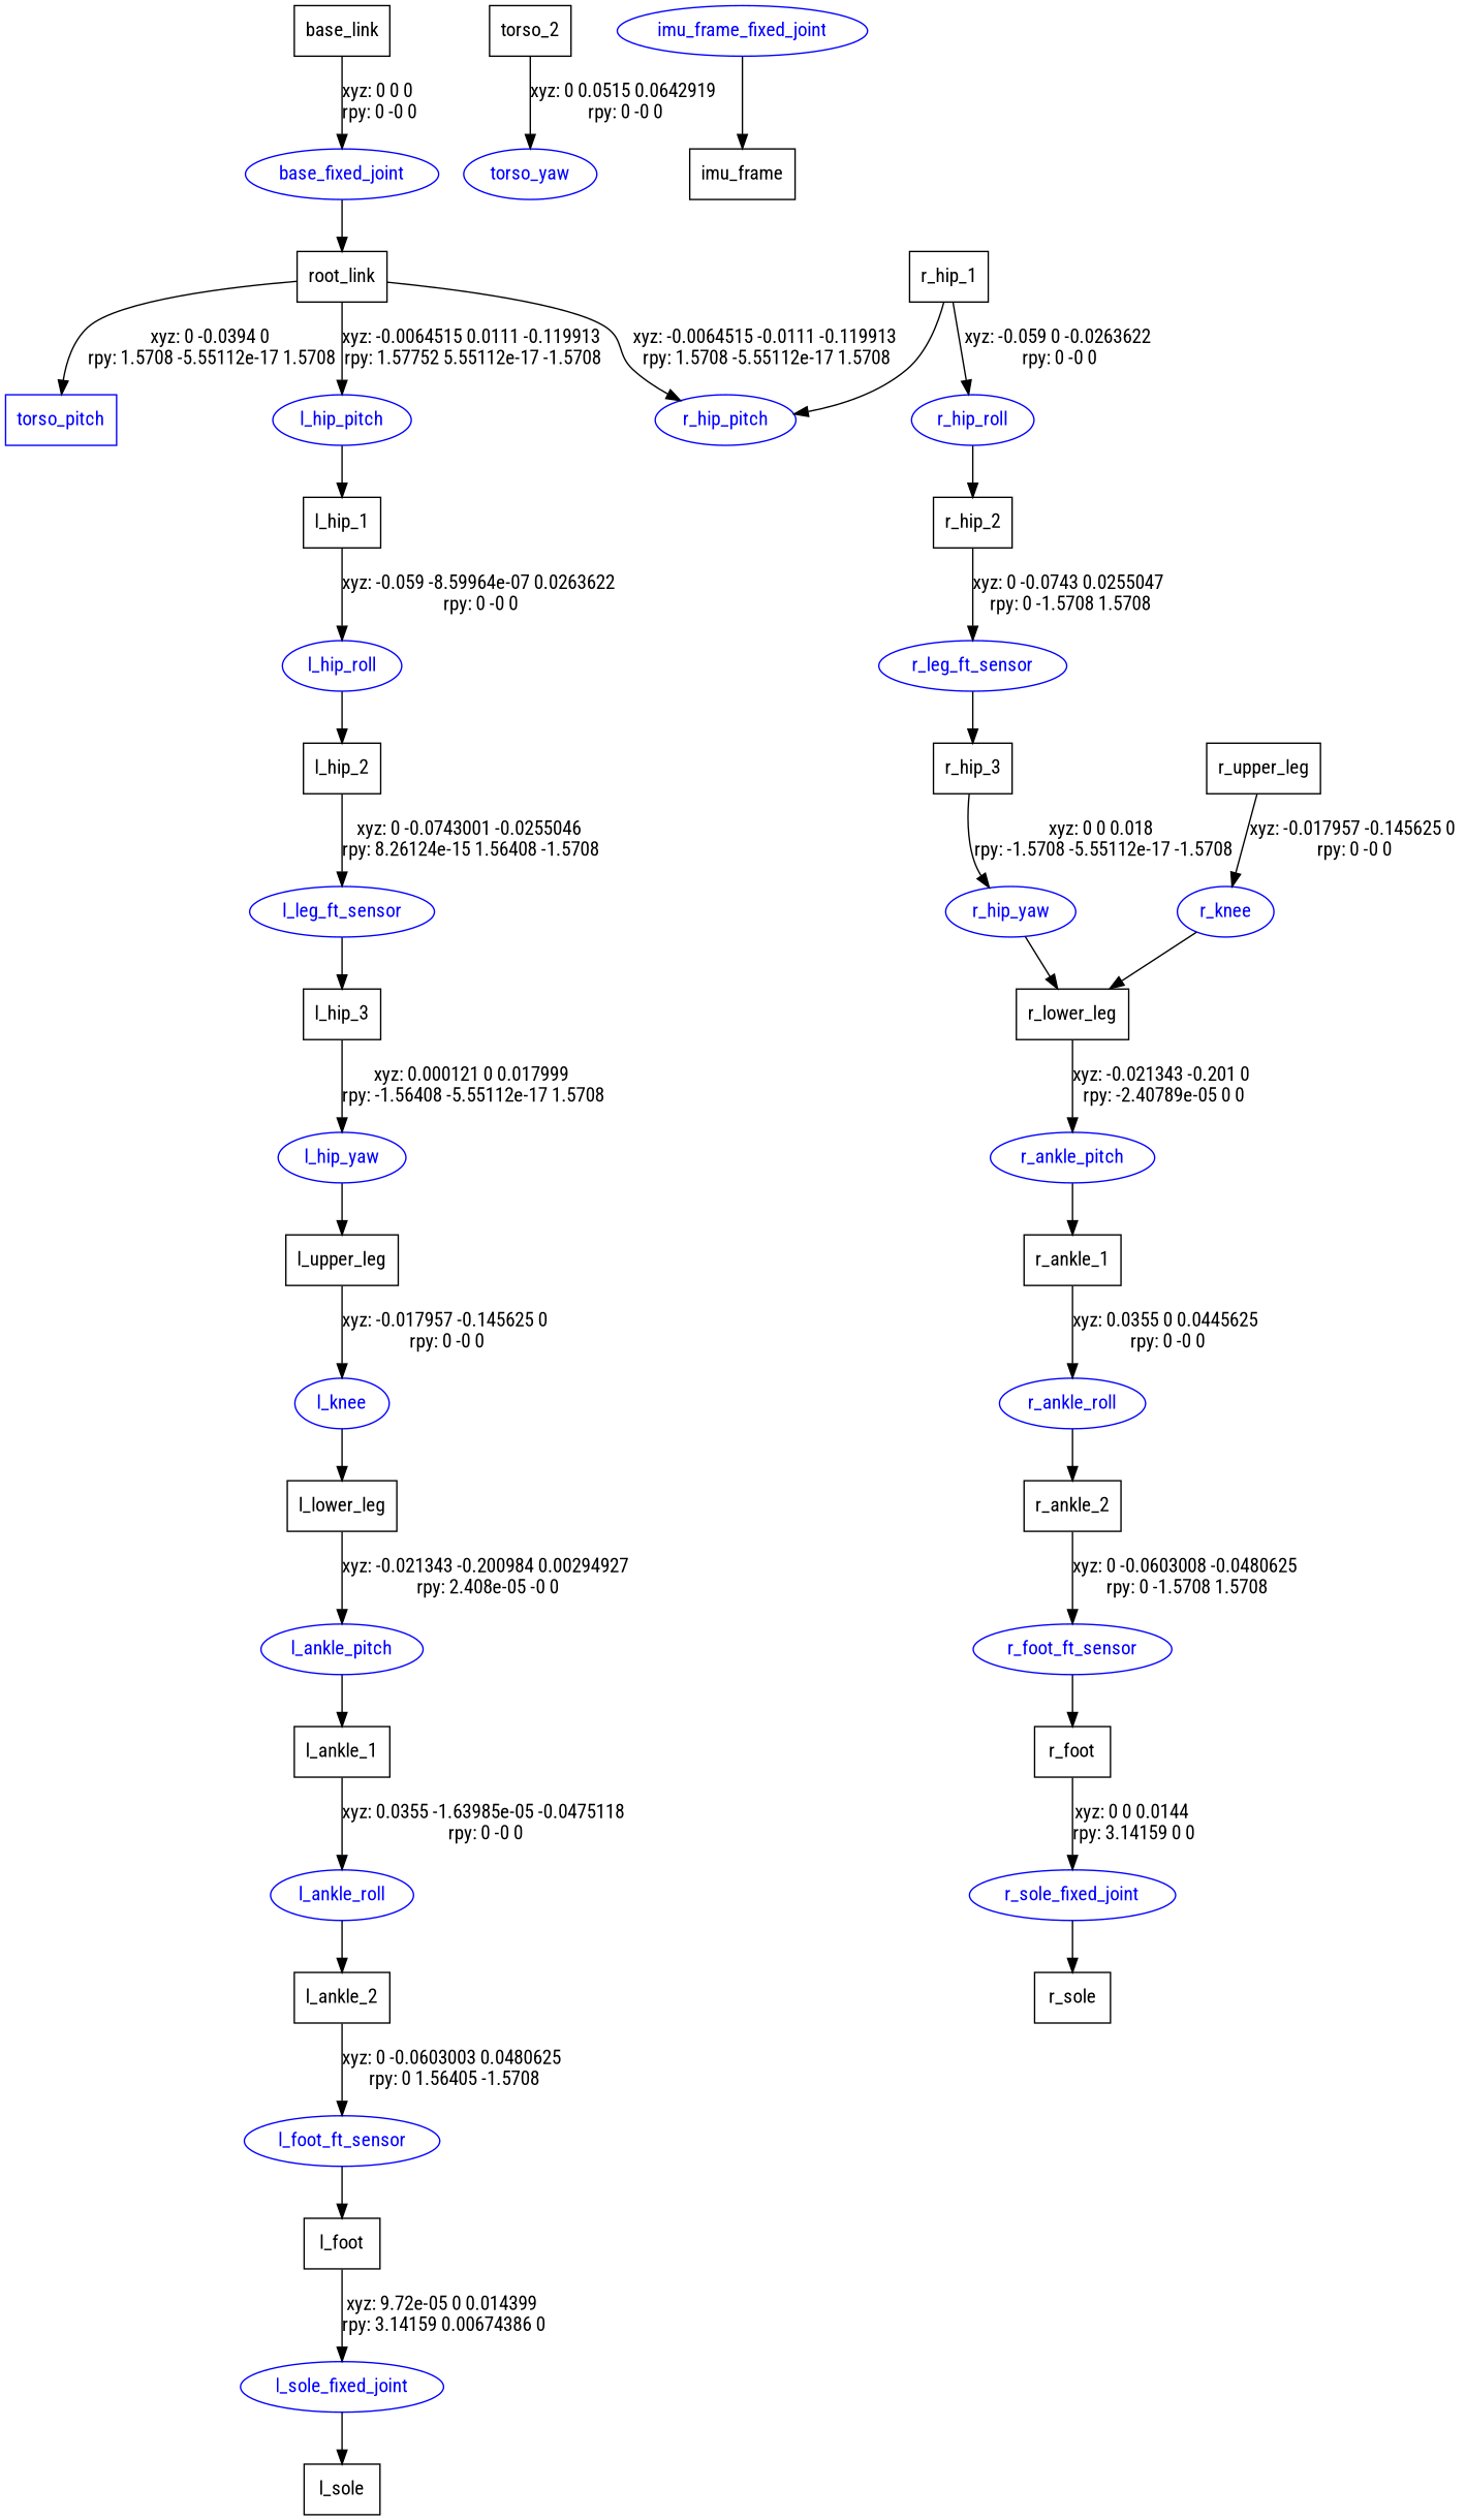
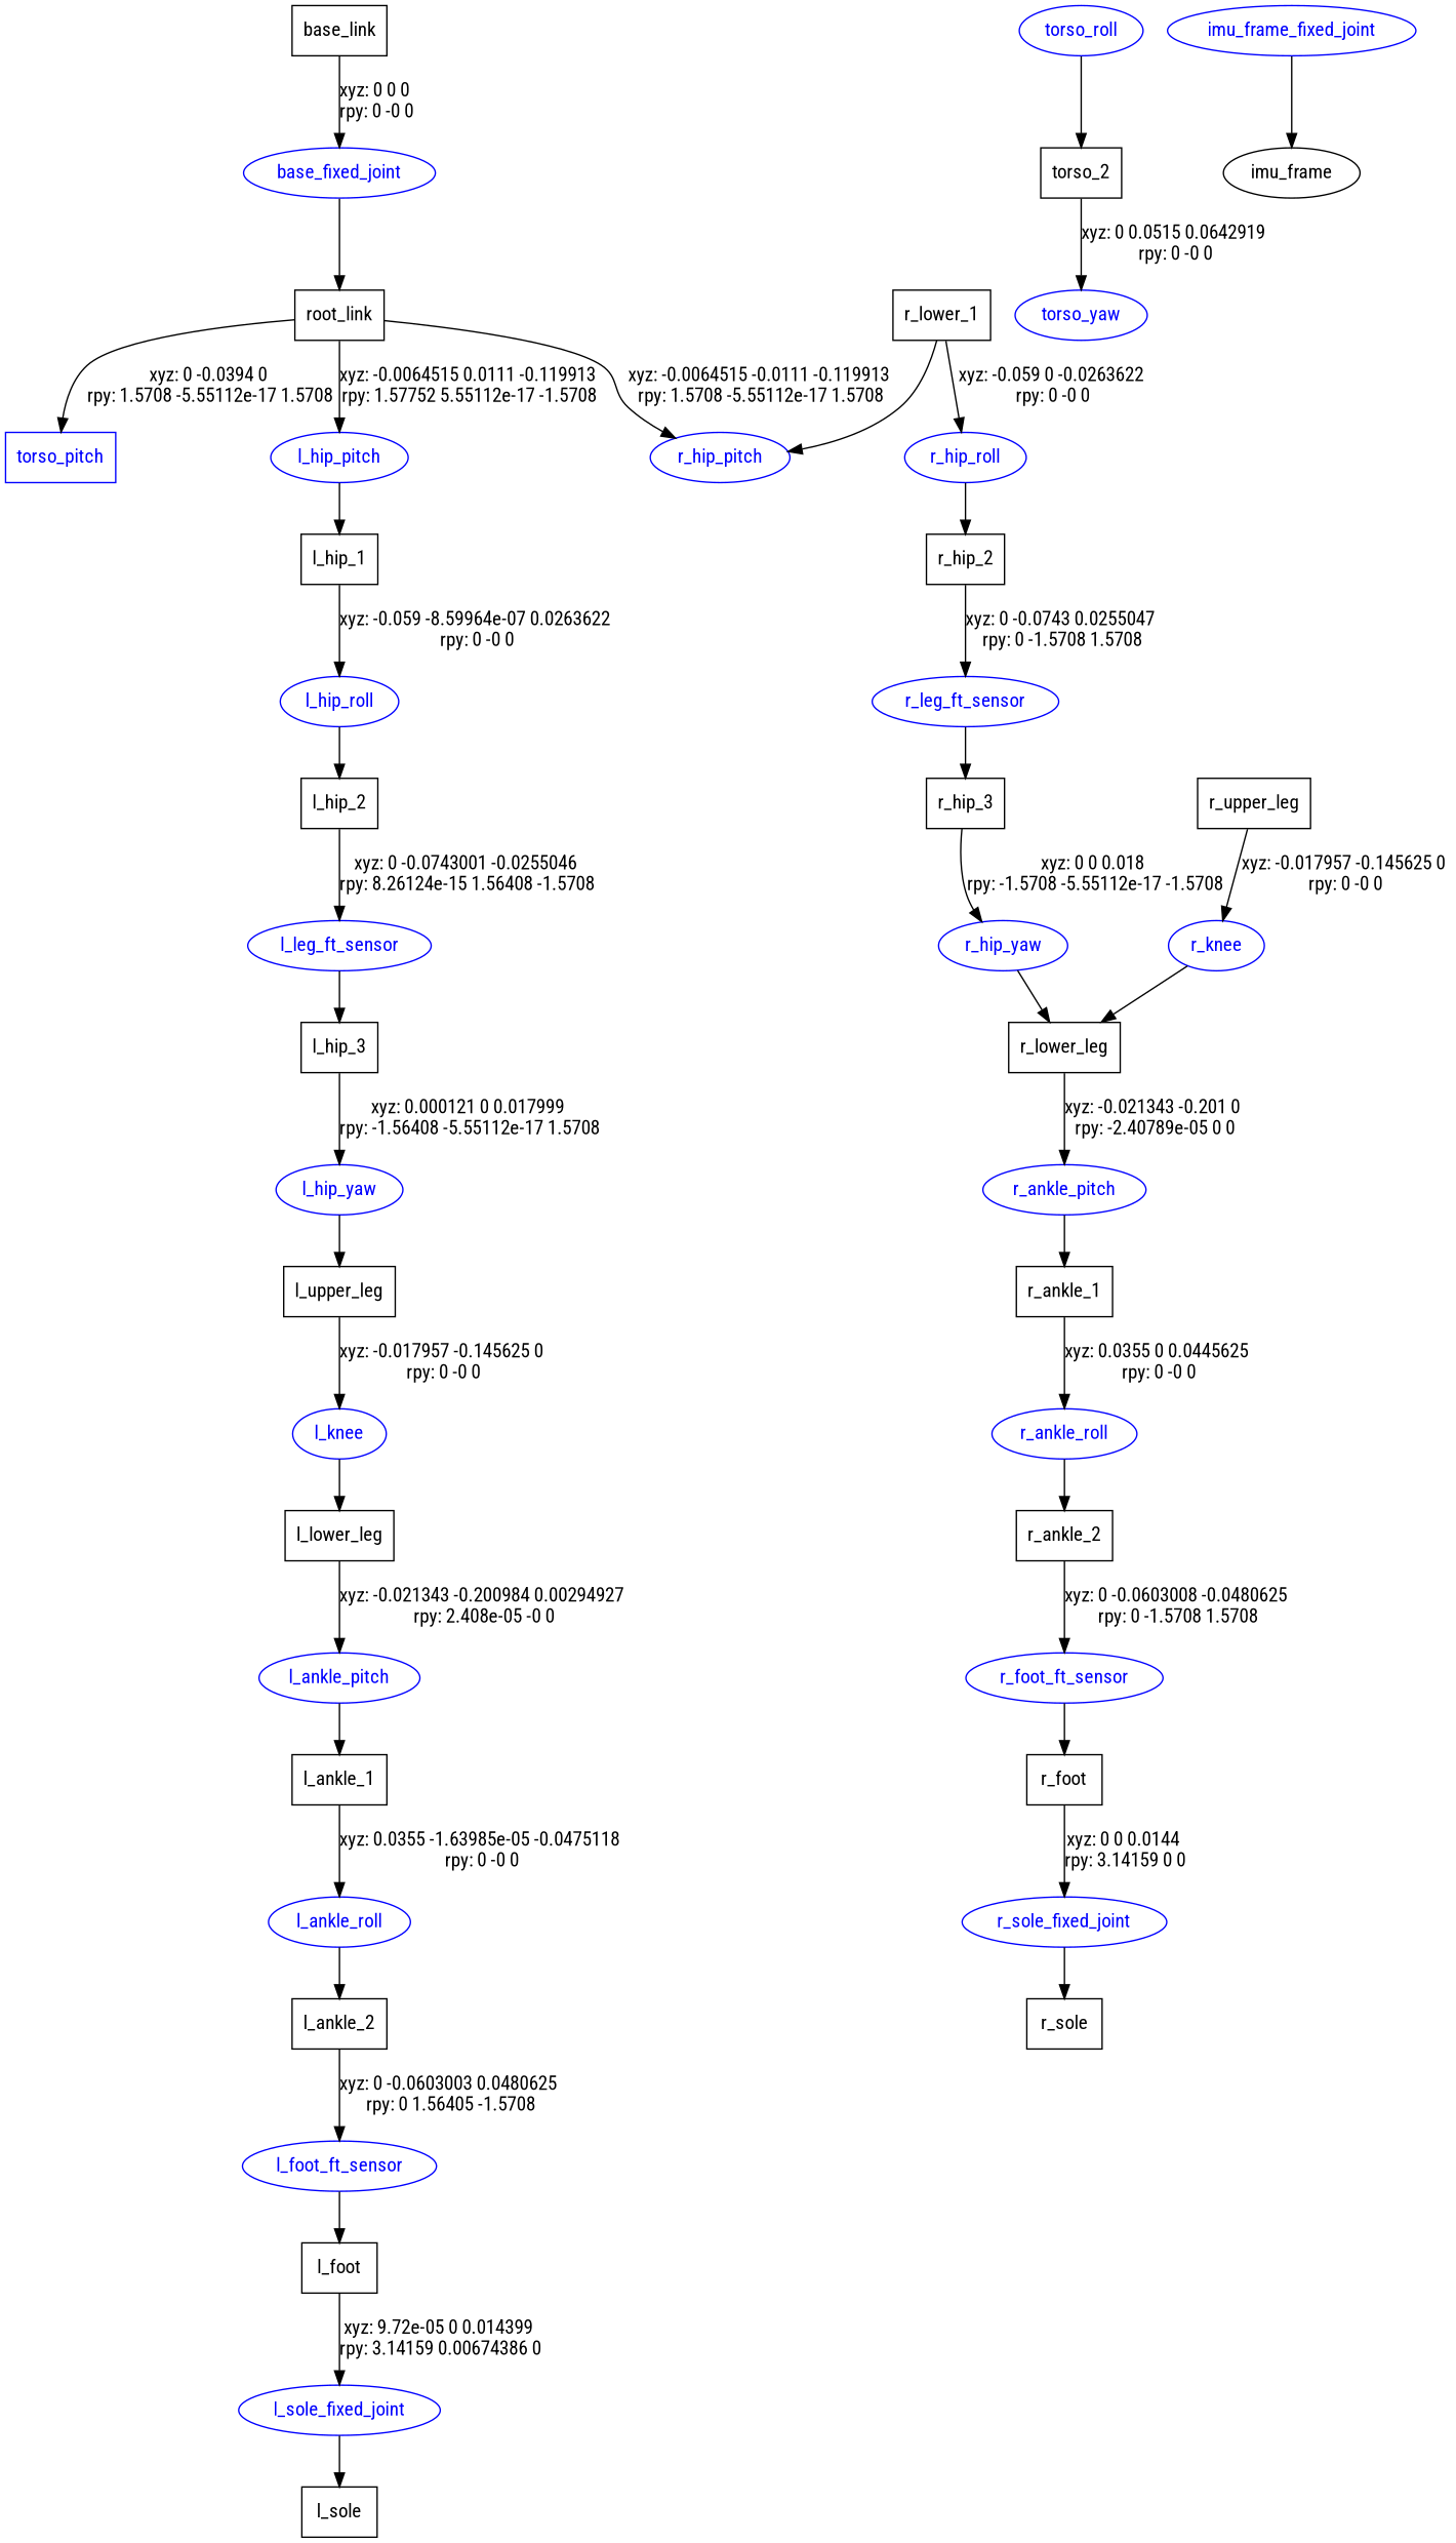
  digraph {
    fontname="Roboto Condensed"
    node [fontname="Roboto Condensed" shape=box color=blue fontcolor=blue]
    edge [fontname="Roboto Condensed"]
    n1 [label=base_link color="" fontcolor=""]
    base_fixed_joint [shape=ellipse]
    n3 [label=root_link color="" fontcolor=""]
    l_hip_pitch [shape=ellipse]
    r_hip_pitch [shape=ellipse]
    torso_pitch
    n7 [label=l_hip_1 color="" fontcolor=""]
    l_hip_roll [shape=ellipse]
    n9 [label=l_hip_2 color="" fontcolor=""]
    l_leg_ft_sensor [shape=ellipse]
    n11 [label=l_hip_3 color="" fontcolor=""]
    l_hip_yaw [shape=ellipse]
    n13 [label=l_upper_leg color="" fontcolor=""]
    l_knee [shape=ellipse]
    n15 [label=l_lower_leg color="" fontcolor=""]
    l_ankle_pitch [shape=ellipse]
    n17 [label=l_ankle_1 color="" fontcolor=""]
    l_ankle_roll [shape=ellipse]
    n19 [label=l_ankle_2 color="" fontcolor=""]
    l_foot_ft_sensor [shape=ellipse]
    n21 [label=l_foot color="" fontcolor=""]
    l_sole_fixed_joint [shape=ellipse]
    n23 [label=l_sole color="" fontcolor=""]
-   n24 [label=r_hip_1 color="" fontcolor=""]
+   n24 [label=r_lower_1 color="" fontcolor=""]
    r_hip_roll [shape=ellipse]
    n26 [label=r_hip_2 color="" fontcolor=""]
    r_leg_ft_sensor [shape=ellipse]
    n28 [label=r_hip_3 color="" fontcolor=""]
    r_hip_yaw [shape=ellipse]
    n30 [label=r_lower_leg color="" fontcolor=""]
    n31 [label=r_upper_leg color="" fontcolor=""]
    r_knee [shape=ellipse]
    r_ankle_pitch [shape=ellipse]
    n34 [label=r_ankle_1 color="" fontcolor=""]
    r_ankle_roll [shape=ellipse]
    n36 [label=r_ankle_2 color="" fontcolor=""]
    r_foot_ft_sensor [shape=ellipse]
    n38 [label=r_foot color="" fontcolor=""]
    r_sole_fixed_joint [shape=ellipse]
    n40 [label=r_sole color="" fontcolor=""]
+   torso_roll [shape=ellipse]
    n42 [label=torso_2 color="" fontcolor=""]
    torso_yaw [shape=ellipse]
    imu_frame_fixed_joint [shape=ellipse]
-   n45 [label=imu_frame color="" fontcolor=""]
+   n45 [label=imu_frame shape=ellipse color="" fontcolor=""]
    n1 -> base_fixed_joint [label="xyz: 0 0 0 \nrpy: 0 -0 0"]
    base_fixed_joint -> n3
    n3 -> l_hip_pitch [label="xyz: -0.0064515 0.0111 -0.119913 \nrpy: 1.57752 5.55112e-17 -1.5708"]
    n3 -> r_hip_pitch [label="xyz: -0.0064515 -0.0111 -0.119913 \nrpy: 1.5708 -5.55112e-17 1.5708"]
    n3 -> torso_pitch [label="xyz: 0 -0.0394 0 \nrpy: 1.5708 -5.55112e-17 1.5708"]
    l_hip_pitch -> n7
    n7 -> l_hip_roll [label="xyz: -0.059 -8.59964e-07 0.0263622 \nrpy: 0 -0 0"]
    l_hip_roll -> n9
    n9 -> l_leg_ft_sensor [label="xyz: 0 -0.0743001 -0.0255046 \nrpy: 8.26124e-15 1.56408 -1.5708"]
    l_leg_ft_sensor -> n11
    n11 -> l_hip_yaw [label="xyz: 0.000121 0 0.017999 \nrpy: -1.56408 -5.55112e-17 1.5708"]
    l_hip_yaw -> n13
    n13 -> l_knee [label="xyz: -0.017957 -0.145625 0 \nrpy: 0 -0 0"]
    l_knee -> n15
    n15 -> l_ankle_pitch [label="xyz: -0.021343 -0.200984 0.00294927 \nrpy: 2.408e-05 -0 0"]
    l_ankle_pitch -> n17
    n17 -> l_ankle_roll [label="xyz: 0.0355 -1.63985e-05 -0.0475118 \nrpy: 0 -0 0"]
    l_ankle_roll -> n19
    n19 -> l_foot_ft_sensor [label="xyz: 0 -0.0603003 0.0480625 \nrpy: 0 1.56405 -1.5708"]
    l_foot_ft_sensor -> n21
    n21 -> l_sole_fixed_joint [label="xyz: 9.72e-05 0 0.014399 \nrpy: 3.14159 0.00674386 0"]
    l_sole_fixed_joint -> n23
    n24 -> r_hip_pitch
    n24 -> r_hip_roll [label="xyz: -0.059 0 -0.0263622 \nrpy: 0 -0 0"]
    r_hip_roll -> n26
    n26 -> r_leg_ft_sensor [label="xyz: 0 -0.0743 0.0255047 \nrpy: 0 -1.5708 1.5708"]
    r_leg_ft_sensor -> n28
    n28 -> r_hip_yaw [label="xyz: 0 0 0.018 \nrpy: -1.5708 -5.55112e-17 -1.5708"]
    r_hip_yaw -> n30
    n30 -> r_ankle_pitch [label="xyz: -0.021343 -0.201 0 \nrpy: -2.40789e-05 0 0"]
    n31 -> r_knee [label="xyz: -0.017957 -0.145625 0 \nrpy: 0 -0 0"]
    r_knee -> n30
    r_ankle_pitch -> n34
    n34 -> r_ankle_roll [label="xyz: 0.0355 0 0.0445625 \nrpy: 0 -0 0"]
    r_ankle_roll -> n36
    n36 -> r_foot_ft_sensor [label="xyz: 0 -0.0603008 -0.0480625 \nrpy: 0 -1.5708 1.5708"]
    r_foot_ft_sensor -> n38
    n38 -> r_sole_fixed_joint [label="xyz: 0 0 0.0144 \nrpy: 3.14159 0 0"]
    r_sole_fixed_joint -> n40
+   torso_roll -> n42
    n42 -> torso_yaw [label="xyz: 0 0.0515 0.0642919 \nrpy: 0 -0 0"]
    imu_frame_fixed_joint -> n45
  }
